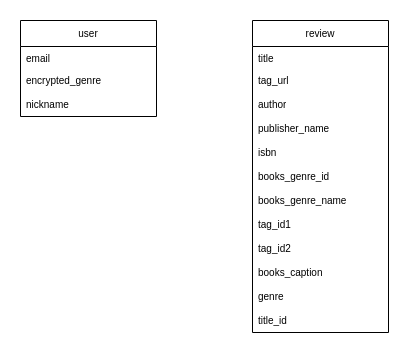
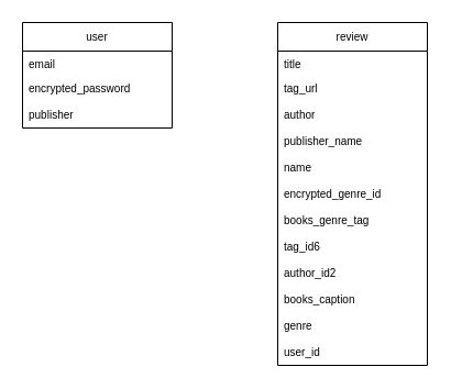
  <mxCell id="0" />
  <mxCell id="1" parent="0" />
  <mxCell id="2" value="review" style="swimlane;fontStyle=0;childLayout=stackLayout;horizontal=1;startSize=26;horizontalStack=0;resizeParent=1;resizeParentMax=0;resizeLast=0;collapsible=1;marginBottom=0;align=center;fontSize=10;" parent="1" vertex="1"><mxGeometry x="252" y="20" width="136" height="312" as="geometry" /></mxCell>
  <mxCell id="3" value="title" style="text;strokeColor=none;fillColor=none;spacingLeft=4;spacingRight=4;overflow=hidden;rotatable=0;points=[[0,0.5],[1,0.5]];portConstraint=eastwest;fontSize=10;whiteSpace=wrap;html=1;" parent="2" vertex="1"><mxGeometry y="26" width="136" height="22" as="geometry" /></mxCell>
  <mxCell id="4" value="tag_url" style="text;strokeColor=none;fillColor=none;spacingLeft=4;spacingRight=4;overflow=hidden;rotatable=0;points=[[0,0.5],[1,0.5]];portConstraint=eastwest;fontSize=10;whiteSpace=wrap;html=1;" parent="2" vertex="1"><mxGeometry y="48" width="136" height="24" as="geometry" /></mxCell>
  <mxCell id="5" value="author" style="text;strokeColor=none;fillColor=none;spacingLeft=4;spacingRight=4;overflow=hidden;rotatable=0;points=[[0,0.5],[1,0.5]];portConstraint=eastwest;fontSize=10;whiteSpace=wrap;html=1;" parent="2" vertex="1"><mxGeometry y="72" width="136" height="24" as="geometry" /></mxCell>
  <mxCell id="6" value="publisher_name" style="text;strokeColor=none;fillColor=none;spacingLeft=4;spacingRight=4;overflow=hidden;rotatable=0;points=[[0,0.5],[1,0.5]];portConstraint=eastwest;fontSize=10;whiteSpace=wrap;html=1;" parent="2" vertex="1"><mxGeometry y="96" width="136" height="24" as="geometry" /></mxCell>
- <mxCell id="7" value="isbn" style="text;strokeColor=none;fillColor=none;spacingLeft=4;spacingRight=4;overflow=hidden;rotatable=0;points=[[0,0.5],[1,0.5]];portConstraint=eastwest;fontSize=10;whiteSpace=wrap;html=1;" parent="2" vertex="1"><mxGeometry y="120" width="136" height="24" as="geometry" /></mxCell>
- <mxCell id="8" value="books_genre_id" style="text;strokeColor=none;fillColor=none;spacingLeft=4;spacingRight=4;overflow=hidden;rotatable=0;points=[[0,0.5],[1,0.5]];portConstraint=eastwest;fontSize=10;whiteSpace=wrap;html=1;" parent="2" vertex="1"><mxGeometry y="144" width="136" height="24" as="geometry" /></mxCell>
- <mxCell id="9" value="books_genre_name" style="text;strokeColor=none;fillColor=none;spacingLeft=4;spacingRight=4;overflow=hidden;rotatable=0;points=[[0,0.5],[1,0.5]];portConstraint=eastwest;fontSize=10;whiteSpace=wrap;html=1;" parent="2" vertex="1"><mxGeometry y="168" width="136" height="24" as="geometry" /></mxCell>
- <mxCell id="10" value="tag_id1" style="text;strokeColor=none;fillColor=none;spacingLeft=4;spacingRight=4;overflow=hidden;rotatable=0;points=[[0,0.5],[1,0.5]];portConstraint=eastwest;fontSize=10;whiteSpace=wrap;html=1;" parent="2" vertex="1"><mxGeometry y="192" width="136" height="24" as="geometry" /></mxCell>
- <mxCell id="11" value="tag_id2" style="text;strokeColor=none;fillColor=none;spacingLeft=4;spacingRight=4;overflow=hidden;rotatable=0;points=[[0,0.5],[1,0.5]];portConstraint=eastwest;fontSize=10;whiteSpace=wrap;html=1;" parent="2" vertex="1"><mxGeometry y="216" width="136" height="24" as="geometry" /></mxCell>
+ <mxCell id="7" value="name" style="text;strokeColor=none;fillColor=none;spacingLeft=4;spacingRight=4;overflow=hidden;rotatable=0;points=[[0,0.5],[1,0.5]];portConstraint=eastwest;fontSize=10;whiteSpace=wrap;html=1;" parent="2" vertex="1"><mxGeometry y="120" width="136" height="24" as="geometry" /></mxCell>
+ <mxCell id="8" value="encrypted_genre_id" style="text;strokeColor=none;fillColor=none;spacingLeft=4;spacingRight=4;overflow=hidden;rotatable=0;points=[[0,0.5],[1,0.5]];portConstraint=eastwest;fontSize=10;whiteSpace=wrap;html=1;" parent="2" vertex="1"><mxGeometry y="144" width="136" height="24" as="geometry" /></mxCell>
+ <mxCell id="9" value="books_genre_tag" style="text;strokeColor=none;fillColor=none;spacingLeft=4;spacingRight=4;overflow=hidden;rotatable=0;points=[[0,0.5],[1,0.5]];portConstraint=eastwest;fontSize=10;whiteSpace=wrap;html=1;" parent="2" vertex="1"><mxGeometry y="168" width="136" height="24" as="geometry" /></mxCell>
+ <mxCell id="10" value="tag_id6" style="text;strokeColor=none;fillColor=none;spacingLeft=4;spacingRight=4;overflow=hidden;rotatable=0;points=[[0,0.5],[1,0.5]];portConstraint=eastwest;fontSize=10;whiteSpace=wrap;html=1;" parent="2" vertex="1"><mxGeometry y="192" width="136" height="24" as="geometry" /></mxCell>
+ <mxCell id="11" value="author_id2" style="text;strokeColor=none;fillColor=none;spacingLeft=4;spacingRight=4;overflow=hidden;rotatable=0;points=[[0,0.5],[1,0.5]];portConstraint=eastwest;fontSize=10;whiteSpace=wrap;html=1;" parent="2" vertex="1"><mxGeometry y="216" width="136" height="24" as="geometry" /></mxCell>
  <mxCell id="12" value="books_caption" style="text;strokeColor=none;fillColor=none;spacingLeft=4;spacingRight=4;overflow=hidden;rotatable=0;points=[[0,0.5],[1,0.5]];portConstraint=eastwest;fontSize=10;whiteSpace=wrap;html=1;" parent="2" vertex="1"><mxGeometry y="240" width="136" height="24" as="geometry" /></mxCell>
  <mxCell id="13" value="genre" style="text;strokeColor=none;fillColor=none;spacingLeft=4;spacingRight=4;overflow=hidden;rotatable=0;points=[[0,0.5],[1,0.5]];portConstraint=eastwest;fontSize=10;whiteSpace=wrap;html=1;" parent="2" vertex="1"><mxGeometry y="264" width="136" height="24" as="geometry" /></mxCell>
- <mxCell id="14" value="title_id" style="text;strokeColor=none;fillColor=none;spacingLeft=4;spacingRight=4;overflow=hidden;rotatable=0;points=[[0,0.5],[1,0.5]];portConstraint=eastwest;fontSize=10;whiteSpace=wrap;html=1;" parent="2" vertex="1"><mxGeometry y="288" width="136" height="24" as="geometry" /></mxCell>
+ <mxCell id="14" value="user_id" style="text;strokeColor=none;fillColor=none;spacingLeft=4;spacingRight=4;overflow=hidden;rotatable=0;points=[[0,0.5],[1,0.5]];portConstraint=eastwest;fontSize=10;whiteSpace=wrap;html=1;" parent="2" vertex="1"><mxGeometry y="288" width="136" height="24" as="geometry" /></mxCell>
  <mxCell id="15" value="user" style="swimlane;fontStyle=0;childLayout=stackLayout;horizontal=1;startSize=26;horizontalStack=0;resizeParent=1;resizeParentMax=0;resizeLast=0;collapsible=1;marginBottom=0;align=center;fontSize=10;" parent="1" vertex="1"><mxGeometry x="20" y="20" width="136" height="96" as="geometry" /></mxCell>
  <mxCell id="16" value="email" style="text;strokeColor=none;fillColor=none;spacingLeft=4;spacingRight=4;overflow=hidden;rotatable=0;points=[[0,0.5],[1,0.5]];portConstraint=eastwest;fontSize=10;whiteSpace=wrap;html=1;" parent="15" vertex="1"><mxGeometry y="26" width="136" height="22" as="geometry" /></mxCell>
- <mxCell id="17" value="encrypted_genre" style="text;strokeColor=none;fillColor=none;spacingLeft=4;spacingRight=4;overflow=hidden;rotatable=0;points=[[0,0.5],[1,0.5]];portConstraint=eastwest;fontSize=10;whiteSpace=wrap;html=1;" parent="15" vertex="1"><mxGeometry y="48" width="136" height="24" as="geometry" /></mxCell>
- <mxCell id="18" value="nickname" style="text;strokeColor=none;fillColor=none;spacingLeft=4;spacingRight=4;overflow=hidden;rotatable=0;points=[[0,0.5],[1,0.5]];portConstraint=eastwest;fontSize=10;whiteSpace=wrap;html=1;" parent="15" vertex="1"><mxGeometry y="72" width="136" height="24" as="geometry" /></mxCell>
+ <mxCell id="17" value="encrypted_password" style="text;strokeColor=none;fillColor=none;spacingLeft=4;spacingRight=4;overflow=hidden;rotatable=0;points=[[0,0.5],[1,0.5]];portConstraint=eastwest;fontSize=10;whiteSpace=wrap;html=1;" parent="15" vertex="1"><mxGeometry y="48" width="136" height="24" as="geometry" /></mxCell>
+ <mxCell id="18" value="publisher" style="text;strokeColor=none;fillColor=none;spacingLeft=4;spacingRight=4;overflow=hidden;rotatable=0;points=[[0,0.5],[1,0.5]];portConstraint=eastwest;fontSize=10;whiteSpace=wrap;html=1;" parent="15" vertex="1"><mxGeometry y="72" width="136" height="24" as="geometry" /></mxCell>
